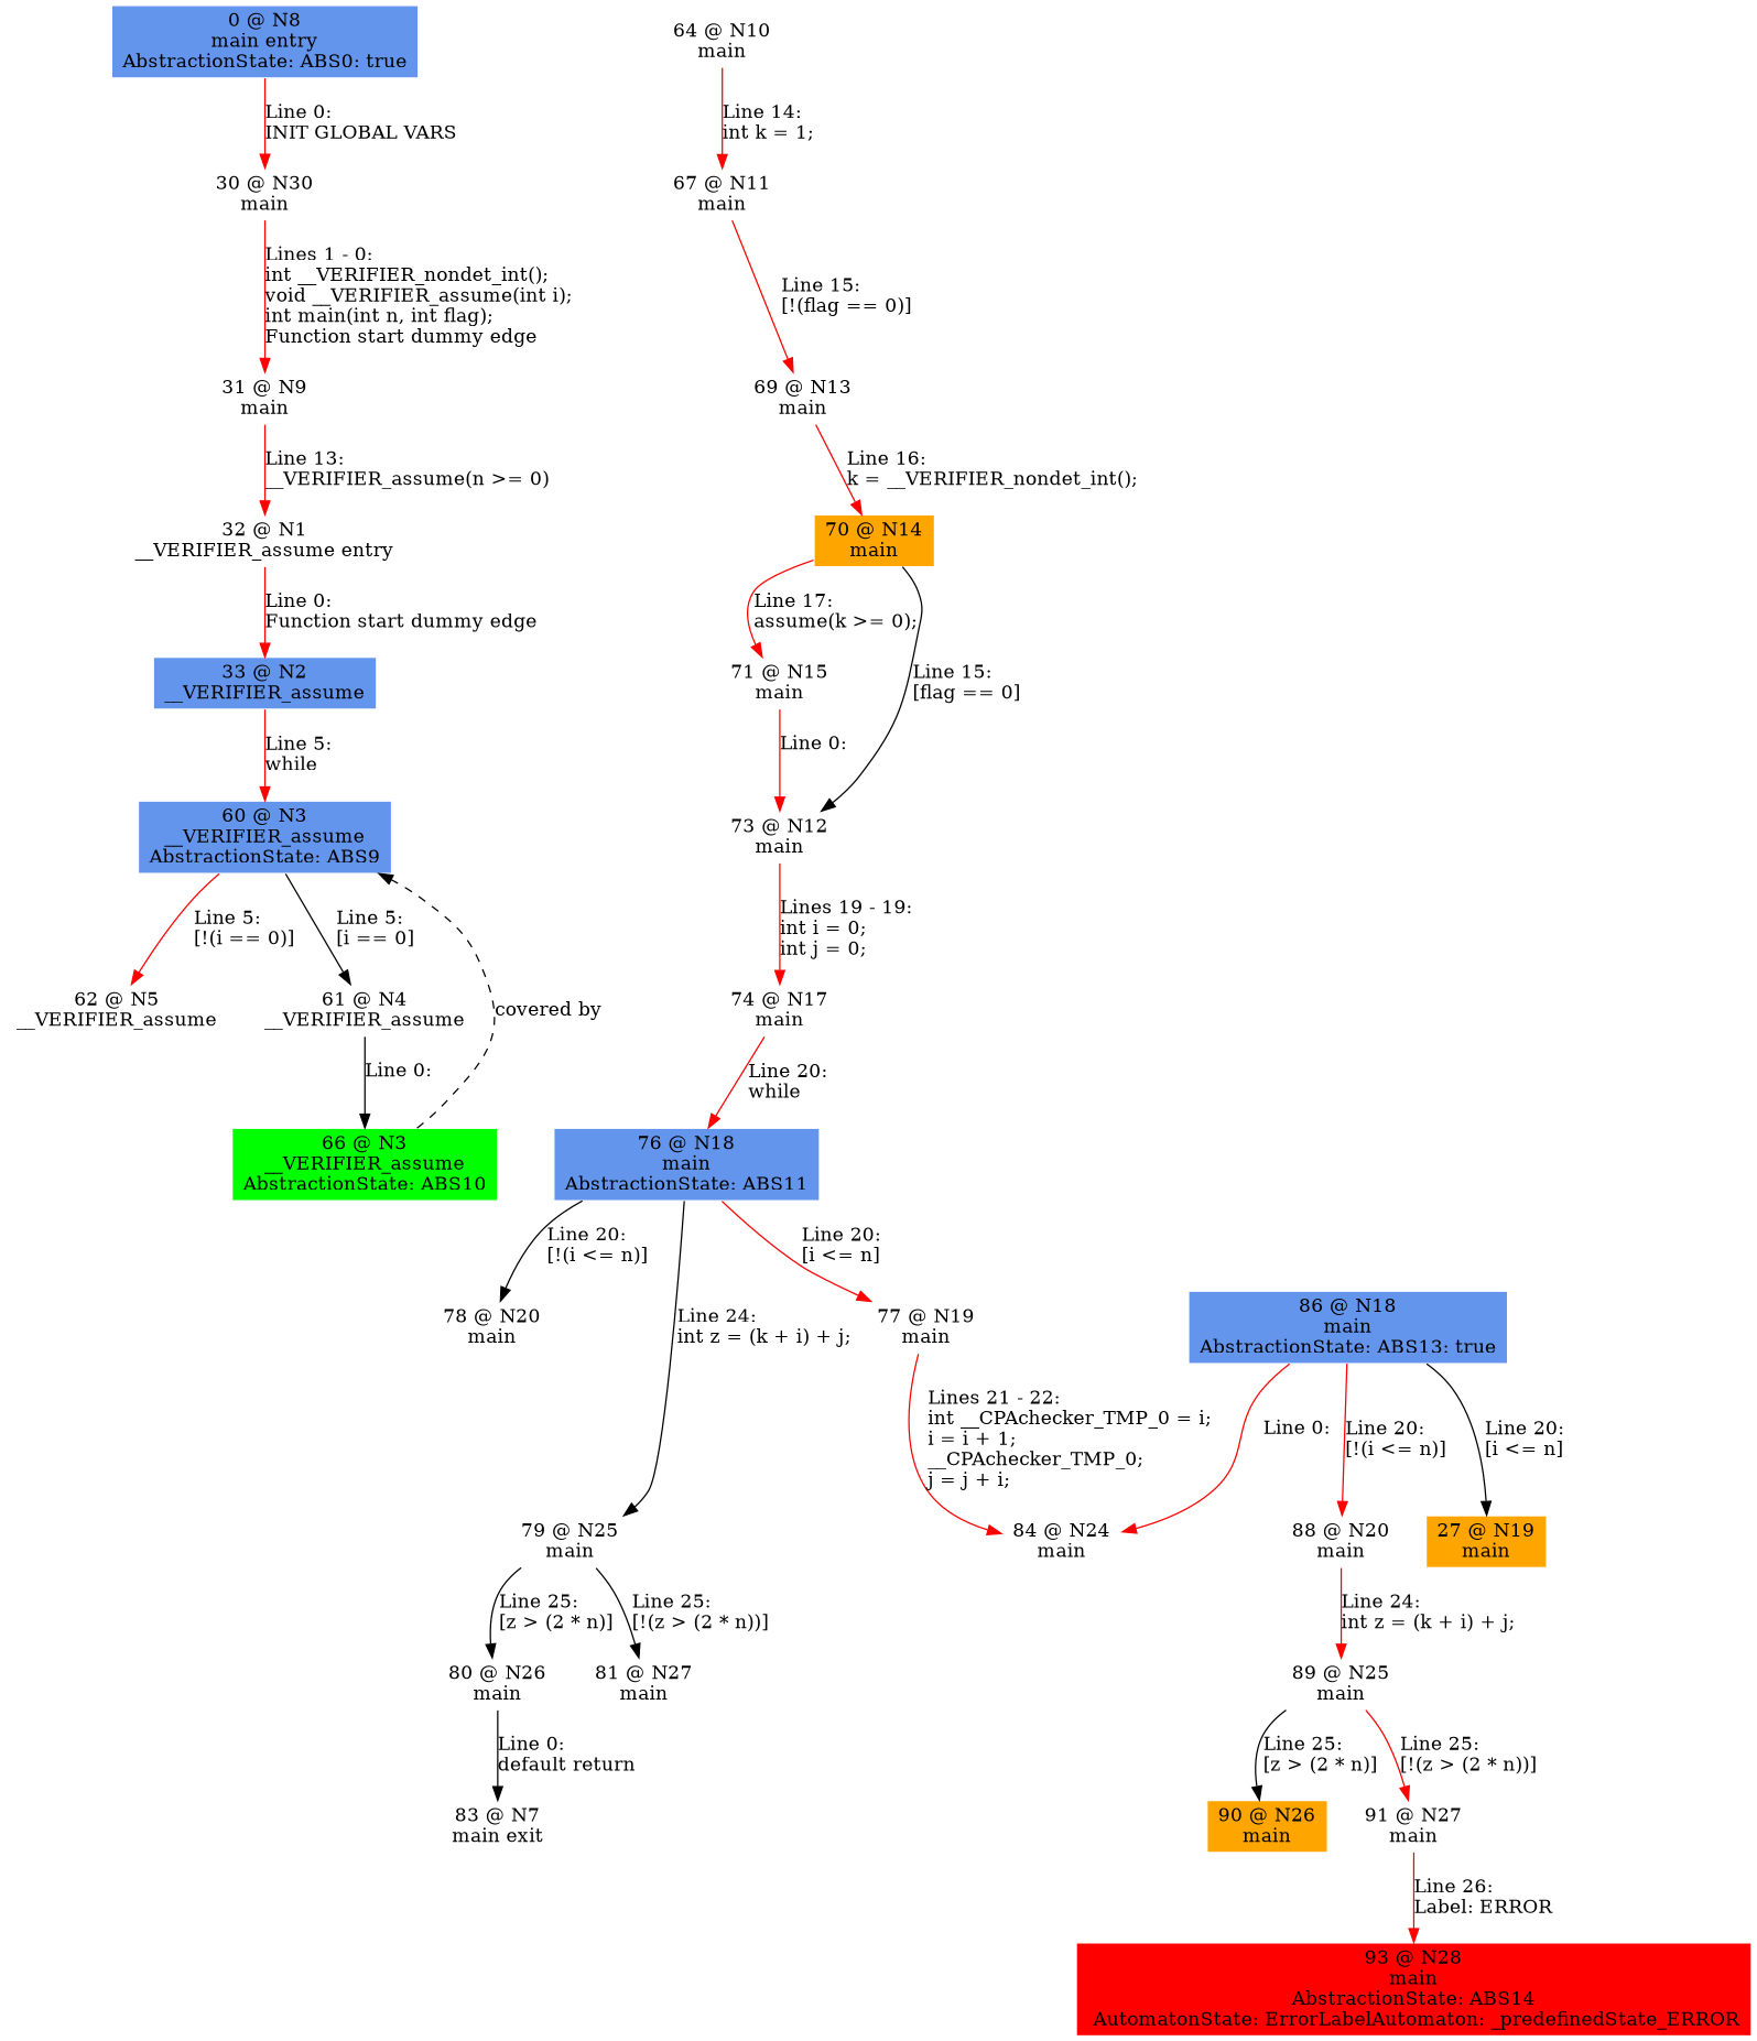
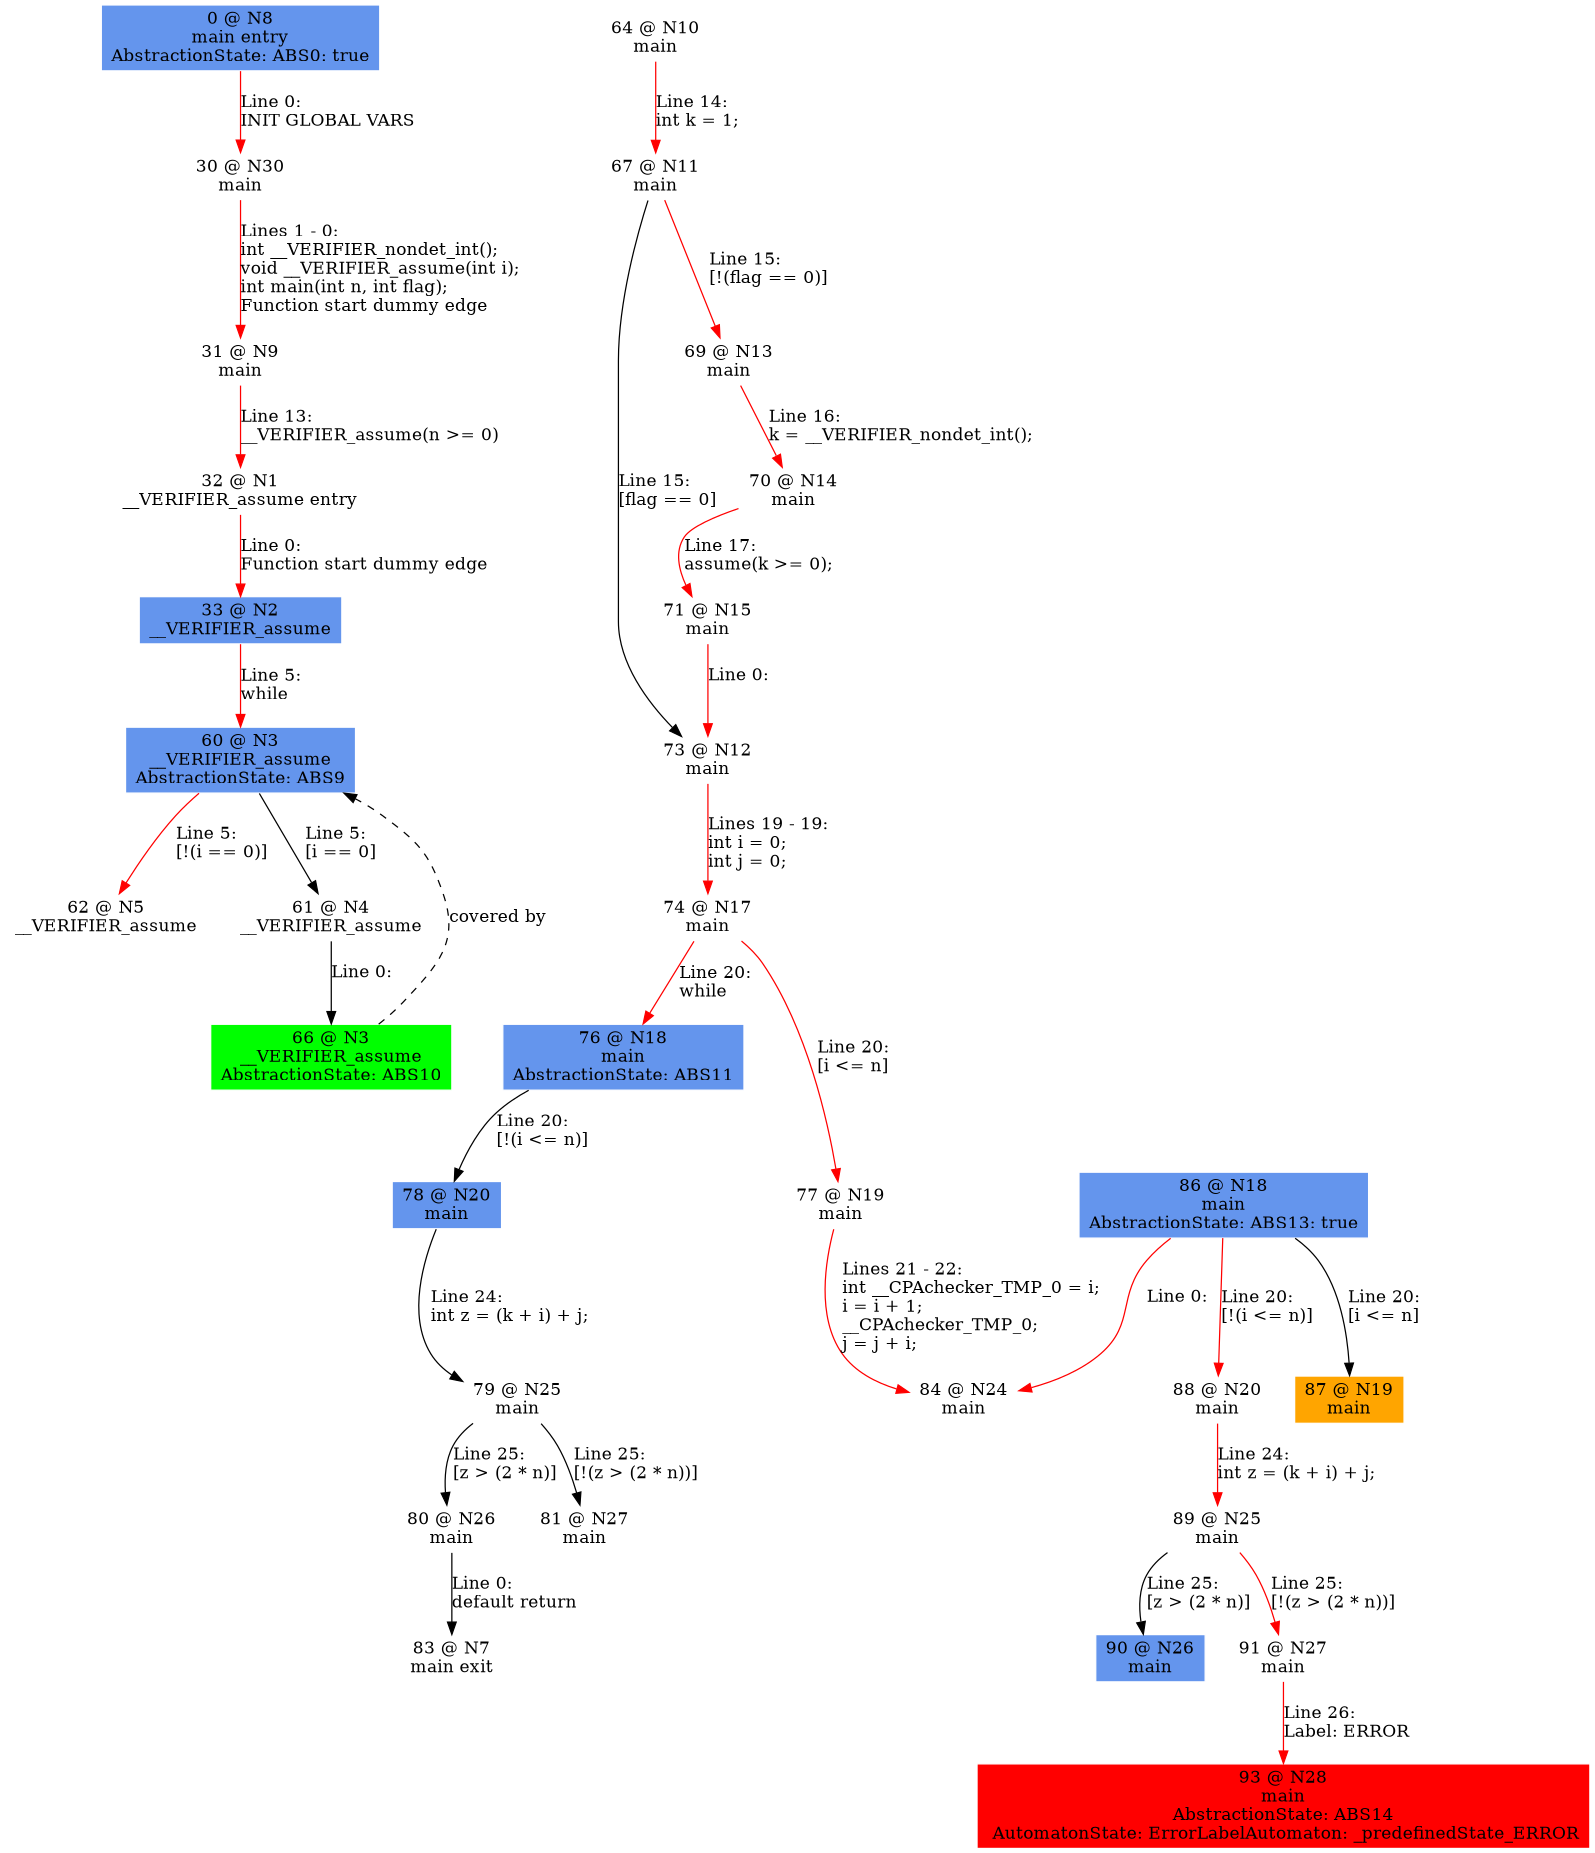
  digraph {
    node [color=white shape=box style=filled]
    edge [color=red]
    n1 [fillcolor=cornflowerblue label="0 @ N8\nmain entry\nAbstractionState: ABS0: true\n"]
    n2 [label="30 @ N30\nmain\n"]
    n3 [label="31 @ N9\nmain\n"]
    n4 [label="32 @ N1\n__VERIFIER_assume entry\n"]
    n5 [fillcolor=cornflowerblue label="33 @ N2\n__VERIFIER_assume\n"]
    n6 [fillcolor=cornflowerblue label="60 @ N3\n__VERIFIER_assume\nAbstractionState: ABS9\n"]
    n7 [label="62 @ N5\n__VERIFIER_assume\n"]
    n8 [label="61 @ N4\n__VERIFIER_assume\n"]
    n9 [fillcolor=green label="66 @ N3\n__VERIFIER_assume\nAbstractionState: ABS10\n"]
    n10 [label="64 @ N10\nmain\n"]
    n11 [label="67 @ N11\nmain\n"]
    n12 [label="73 @ N12\nmain\n"]
    n13 [label="69 @ N13\nmain\n"]
    n14 [label="74 @ N17\nmain\n"]
-   n15 [label="70 @ N14\nmain\n" fillcolor=orange]
+   n15 [label="70 @ N14\nmain\n"]
    n16 [fillcolor=cornflowerblue label="76 @ N18\nmain\nAbstractionState: ABS11\n"]
-   n17 [label="78 @ N20\nmain\n"]
+   n17 [label="78 @ N20\nmain\n" fillcolor=cornflowerblue]
    n18 [label="77 @ N19\nmain\n"]
    n19 [label="79 @ N25\nmain\n"]
    n20 [label="84 @ N24\nmain\n"]
    n21 [label="81 @ N27\nmain\n"]
    n22 [label="80 @ N26\nmain\n"]
    n23 [label="83 @ N7\nmain exit\n"]
    n24 [fillcolor=cornflowerblue label="86 @ N18\nmain\nAbstractionState: ABS13: true\n"]
    n25 [label="88 @ N20\nmain\n"]
-   n26 [fillcolor=orange label="27 @ N19\nmain\n"]
+   n26 [fillcolor=orange label="87 @ N19\nmain\n"]
    n27 [label="89 @ N25\nmain\n"]
    n28 [label="91 @ N27\nmain\n"]
-   n29 [fillcolor=orange label="90 @ N26\nmain\n"]
+   n29 [fillcolor=cornflowerblue label="90 @ N26\nmain\n"]
    n30 [fillcolor=red label="93 @ N28\nmain\nAbstractionState: ABS14\n AutomatonState: ErrorLabelAutomaton: _predefinedState_ERROR\n"]
    n31 [label="71 @ N15\nmain\n"]
    n1 -> n2 [label="Line 0: \lINIT GLOBAL VARS\l"]
    n2 -> n3 [label="Lines 1 - 0: \lint __VERIFIER_nondet_int();\lvoid __VERIFIER_assume(int i);\lint main(int n, int flag);\lFunction start dummy edge\l"]
    n3 -> n4 [label="Line 13: \l__VERIFIER_assume(n >= 0)\l"]
    n4 -> n5 [label="Line 0: \lFunction start dummy edge\l"]
    n5 -> n6 [label="Line 5: \lwhile\l"]
    n6 -> n7 [label="Line 5: \l[!(i == 0)]\l"]
    n6 -> n8 [label="Line 5: \l[i == 0]\l" color=""]
    n8 -> n9 [label="Line 0: \l\l" color=""]
    n9 -> n6 [label="covered by" style=dashed weight=0 color=""]
    n10 -> n11 [label="Line 14: \lint k = 1;\l"]
-   n15 -> n12 [label="Line 15: \l[flag == 0]\l" color=""]
+   n11 -> n12 [label="Line 15: \l[flag == 0]\l" color=""]
    n11 -> n13 [label="Line 15: \l[!(flag == 0)]\l"]
    n12 -> n14 [label="Lines 19 - 19: \lint i = 0;\lint j = 0;\l"]
    n13 -> n15 [label="Line 16: \lk = __VERIFIER_nondet_int();\l"]
    n14 -> n16 [label="Line 20: \lwhile\l"]
    n15 -> n31 [label="Line 17: \lassume(k >= 0);\l"]
    n16 -> n17 [label="Line 20: \l[!(i <= n)]\l" color=""]
-   n16 -> n18 [label="Line 20: \l[i <= n]\l"]
-   n16 -> n19 [label="Line 24: \lint z = (k + i) + j;\l" color=""]
+   n14 -> n18 [label="Line 20: \l[i <= n]\l"]
+   n17 -> n19 [label="Line 24: \lint z = (k + i) + j;\l" color=""]
    n18 -> n20 [label="Lines 21 - 22: \lint __CPAchecker_TMP_0 = i;\li = i + 1;\l__CPAchecker_TMP_0;\lj = j + i;\l"]
    n19 -> n21 [label="Line 25: \l[!(z > (2 * n))]\l" color=""]
    n19 -> n22 [label="Line 25: \l[z > (2 * n)]\l" color=""]
    n22 -> n23 [label="Line 0: \ldefault return\l" color=""]
    n24 -> n20 [label="Line 0: \l\l"]
    n24 -> n25 [label="Line 20: \l[!(i <= n)]\l"]
    n24 -> n26 [label="Line 20: \l[i <= n]\l" color=""]
    n25 -> n27 [label="Line 24: \lint z = (k + i) + j;\l"]
    n27 -> n28 [label="Line 25: \l[!(z > (2 * n))]\l"]
    n27 -> n29 [label="Line 25: \l[z > (2 * n)]\l" color=""]
    n28 -> n30 [label="Line 26: \lLabel: ERROR\l"]
    n31 -> n12 [label="Line 0: \l\l"]
  }
